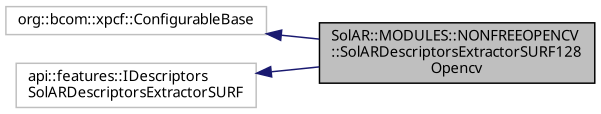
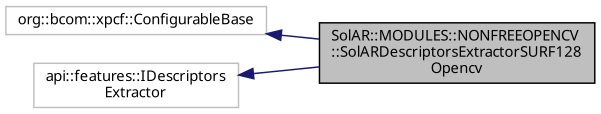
  digraph {
    rankdir=LR
    fontname="Noto Sans"
    node [color=grey75 fillcolor=white fontname="Noto Sans" fontsize=10 shape=record style=filled]
    edge [color=midnightblue dir=back fontname="Noto Sans" fontsize=10 labelfontname=Helvetica labelfontsize=10 style=solid]
    n1 [color=black fillcolor=grey75 fontcolor=black height=0.2 label="SolAR::MODULES::NONFREEOPENCV\l::SolARDescriptorsExtractorSURF128\lOpencv" width=0.4]
    n2 [height=0.2 label="org::bcom::xpcf::ConfigurableBase" width=0.4]
-   n3 [height=0.2 label="api::features::IDescriptors\lSolARDescriptorsExtractorSURF" width=0.4]
+   n3 [height=0.2 label="api::features::IDescriptors\lExtractor" width=0.4]
    n2 -> n1
    n3 -> n1
  }
